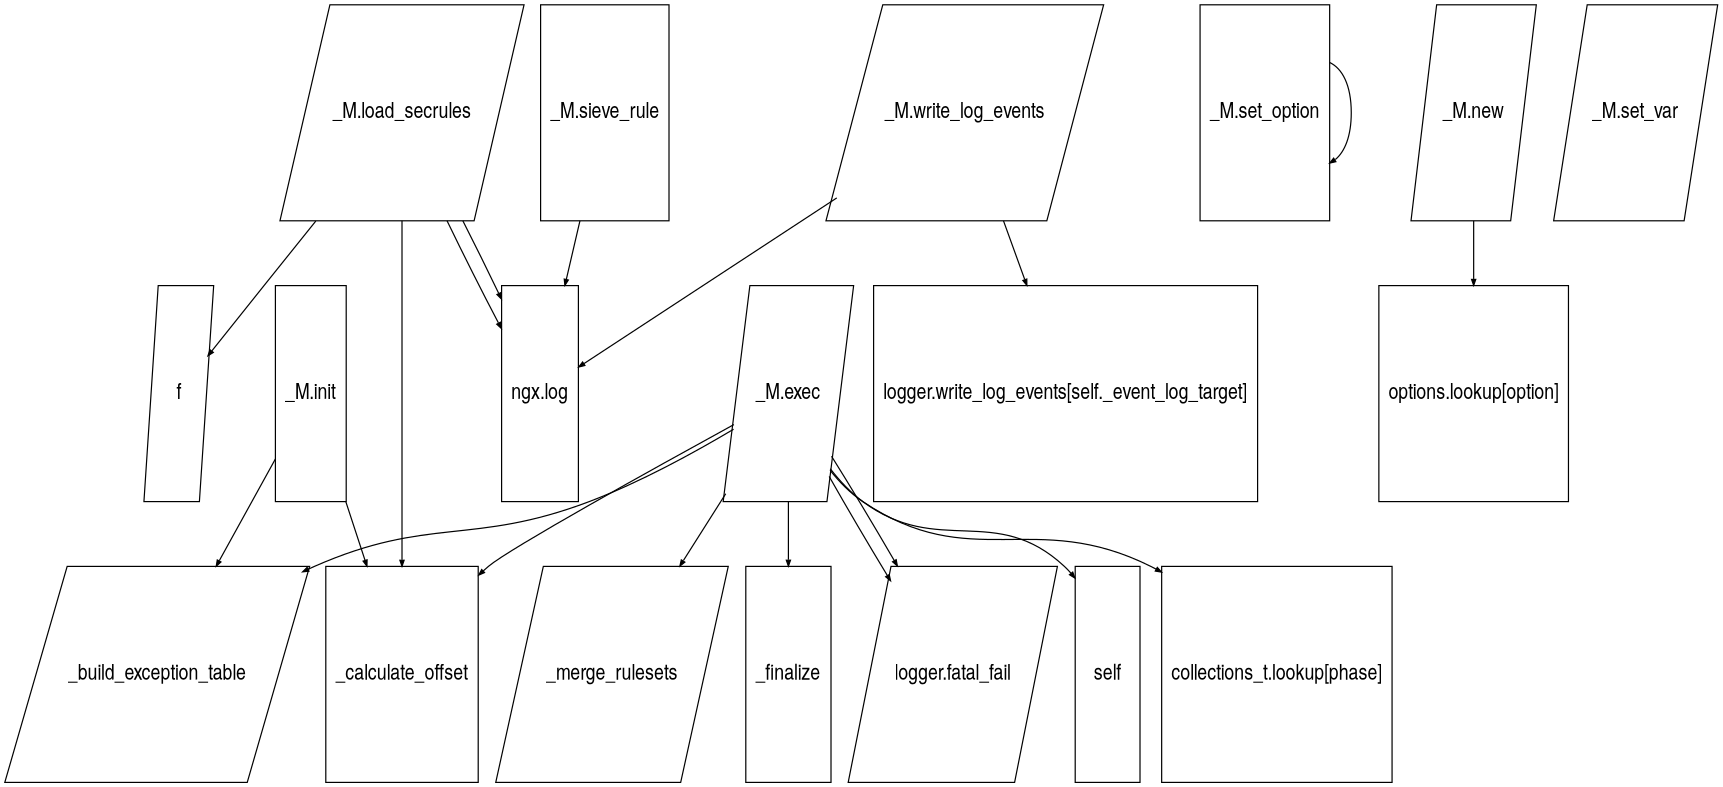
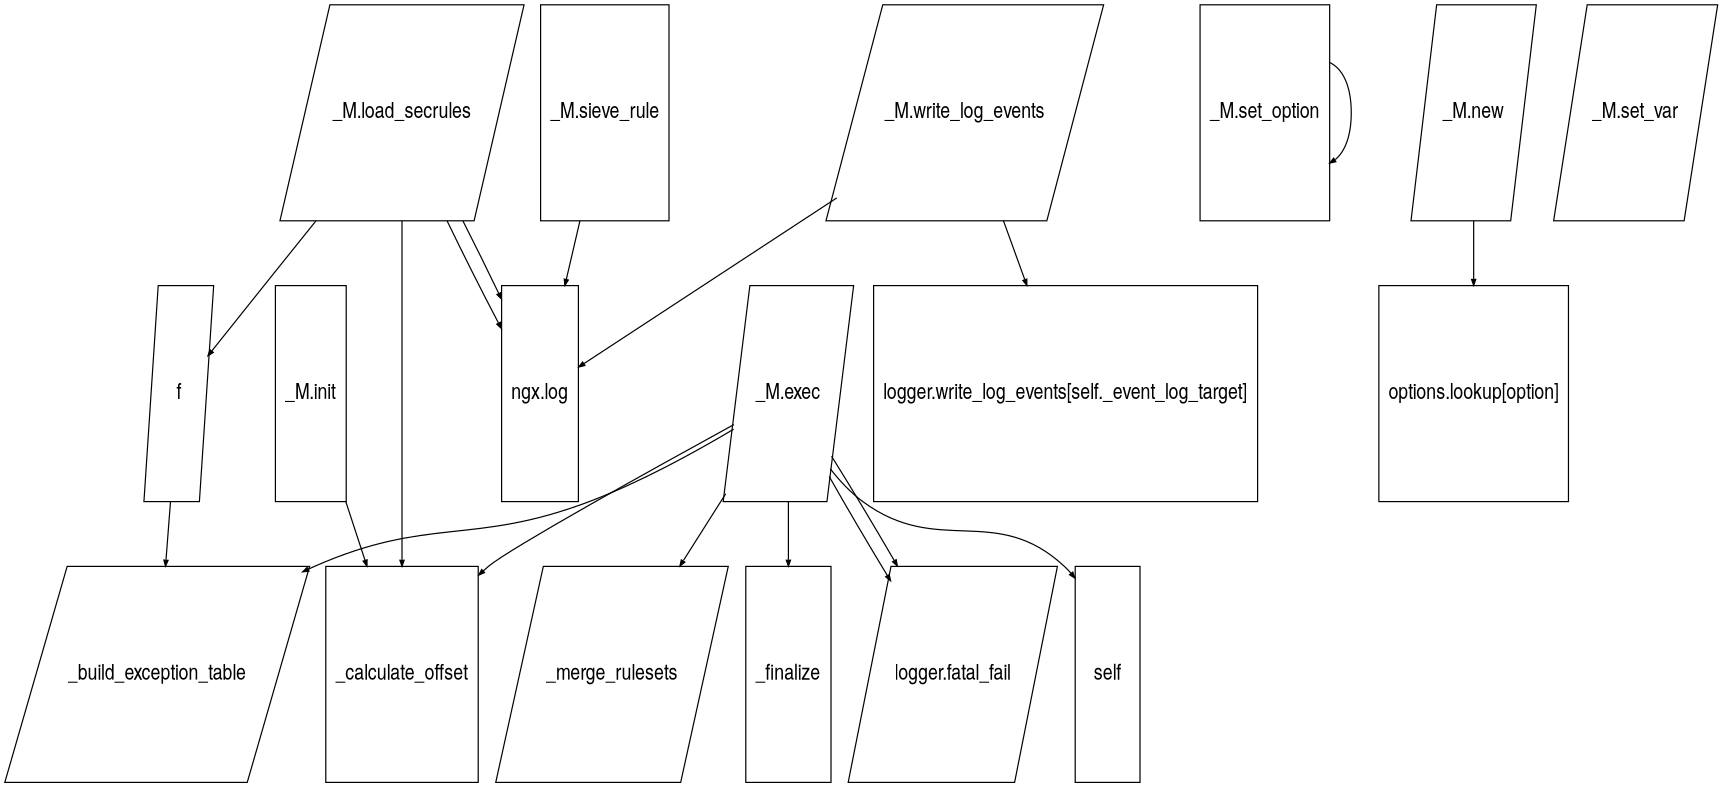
  digraph {
    ranksep=.75
    node [fixedsize=false fontname=ArialNarrow fontsize=18 shape=box]
    edge [arrowsize=.5]
    "_M.sieve_rule" [height=2.5]
    "ngx.log" [height=2.5]
    "_M.set_option" [height=2.5]
    "options.lookup[option]" [height=2.5]
    "_M.load_secrules" [height=2.5 shape=parallelogram]
    _calculate_offset [height=2.5]
    f [height=2.5 shape=parallelogram]
    "_M.set_var" [height=2.5 shape=parallelogram]
    "_M.init" [height=2.5]
    _build_exception_table [height=2.5 shape=parallelogram]
    "_M.exec" [height=2.5 shape=parallelogram]
    "logger.fatal_fail" [height=2.5 shape=parallelogram]
    self [height=2.5]
-   "collections_t.lookup[phase]" [height=2.5]
    _merge_rulesets [height=2.5 shape=parallelogram]
    _finalize [height=2.5]
    "_M.write_log_events" [height=2.5 shape=parallelogram]
    "logger.write_log_events[self._event_log_target]" [height=2.5]
    "_M.new" [height=2.5 shape=parallelogram]
    "_M.sieve_rule" -> "ngx.log"
    "_M.set_option" -> "_M.set_option"
    "_M.load_secrules" -> "ngx.log"
    "_M.load_secrules" -> "ngx.log"
    "_M.load_secrules" -> _calculate_offset
    "_M.load_secrules" -> f
    "_M.init" -> _calculate_offset
-   "_M.init" -> _build_exception_table
+   f -> _build_exception_table
    "_M.exec" -> _calculate_offset
    "_M.exec" -> _build_exception_table
    "_M.exec" -> "logger.fatal_fail"
    "_M.exec" -> "logger.fatal_fail"
    "_M.exec" -> self
-   "_M.exec" -> "collections_t.lookup[phase]"
    "_M.exec" -> _merge_rulesets
    "_M.exec" -> _finalize
    "_M.write_log_events" -> "ngx.log"
    "_M.write_log_events" -> "logger.write_log_events[self._event_log_target]"
    "_M.new" -> "options.lookup[option]"
  }
